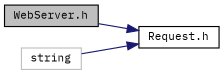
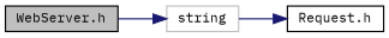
  digraph {
    fontname="IBM Plex Mono"
    rankdir=LR
    node [color=black fillcolor=white fontname="IBM Plex Mono" fontsize=10 shape=record style=filled]
    edge [color=midnightblue fontname="IBM Plex Mono" fontsize=10 labelfontname=Helvetica labelfontsize=10 style=solid]
    n1 [fillcolor=grey75 fontcolor=black height=0.2 label="WebServer.h" width=0.4]
    n2 [height=0.2 label="Request.h" width=0.4]
    n3 [color=grey75 height=0.2 label=string width=0.4]
-   n1 -> n2
+   n1 -> n3
    n3 -> n2
  }
